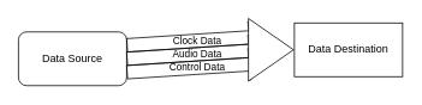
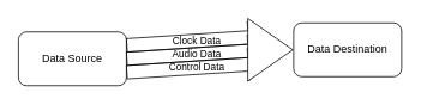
  <mxCell id="0" />
  <mxCell id="1" parent="0" />
  <mxCell id="2" value="Data Source" style="rounded=1;whiteSpace=wrap;html=1;" vertex="1" parent="1"><mxGeometry x="20" y="35" width="120" height="60" as="geometry" /></mxCell>
- <mxCell id="3" value="Data Destination" style="whiteSpace=wrap;html=1;rounded=0;" vertex="1" parent="1"><mxGeometry x="326" y="25" width="120" height="60" as="geometry" /></mxCell>
+ <mxCell id="3" value="Data Destination" style="rounded=1;whiteSpace=wrap;html=1;" vertex="1" parent="1"><mxGeometry x="326" y="25" width="120" height="60" as="geometry" /></mxCell>
  <mxCell id="4" value="Clock Data" style="shape=flexArrow;endArrow=classic;html=1;exitX=1;exitY=0.25;exitDx=0;exitDy=0;labelBackgroundColor=none;width=15;" edge="1" parent="1" source="2"><mxGeometry width="50" height="50" relative="1" as="geometry"><mxPoint x="195" y="75" as="sourcePoint" /><mxPoint x="295" y="40" as="targetPoint" /></mxGeometry></mxCell>
  <mxCell id="5" value="Audio Data" style="shape=flexArrow;endArrow=classic;html=1;exitX=1;exitY=0.5;exitDx=0;exitDy=0;labelBackgroundColor=none;width=15;" edge="1" parent="1" source="2"><mxGeometry width="50" height="50" relative="1" as="geometry"><mxPoint x="165" y="50" as="sourcePoint" /><mxPoint x="295" y="55" as="targetPoint" /></mxGeometry></mxCell>
  <mxCell id="6" value="Control Data" style="shape=flexArrow;endArrow=classic;html=1;exitX=1;exitY=0.75;exitDx=0;exitDy=0;labelBackgroundColor=none;width=15;" edge="1" parent="1" source="2"><mxGeometry width="50" height="50" relative="1" as="geometry"><mxPoint x="165" y="75" as="sourcePoint" /><mxPoint x="295" y="70" as="targetPoint" /></mxGeometry></mxCell>
  <mxCell id="7" value="" style="triangle;whiteSpace=wrap;html=1;strokeColor=default;" vertex="1" parent="1"><mxGeometry x="275" y="20" width="50" height="70" as="geometry" /></mxCell>
